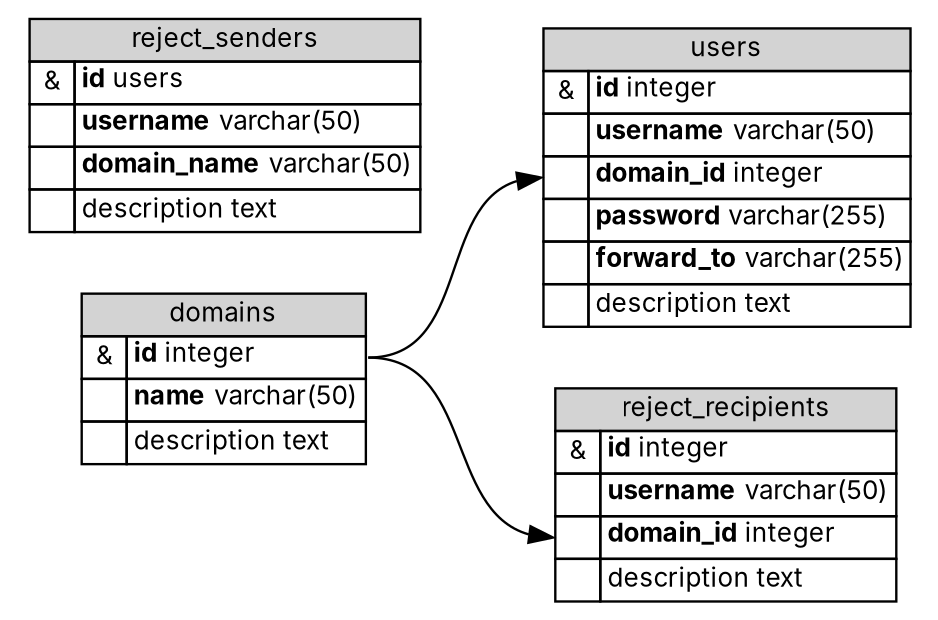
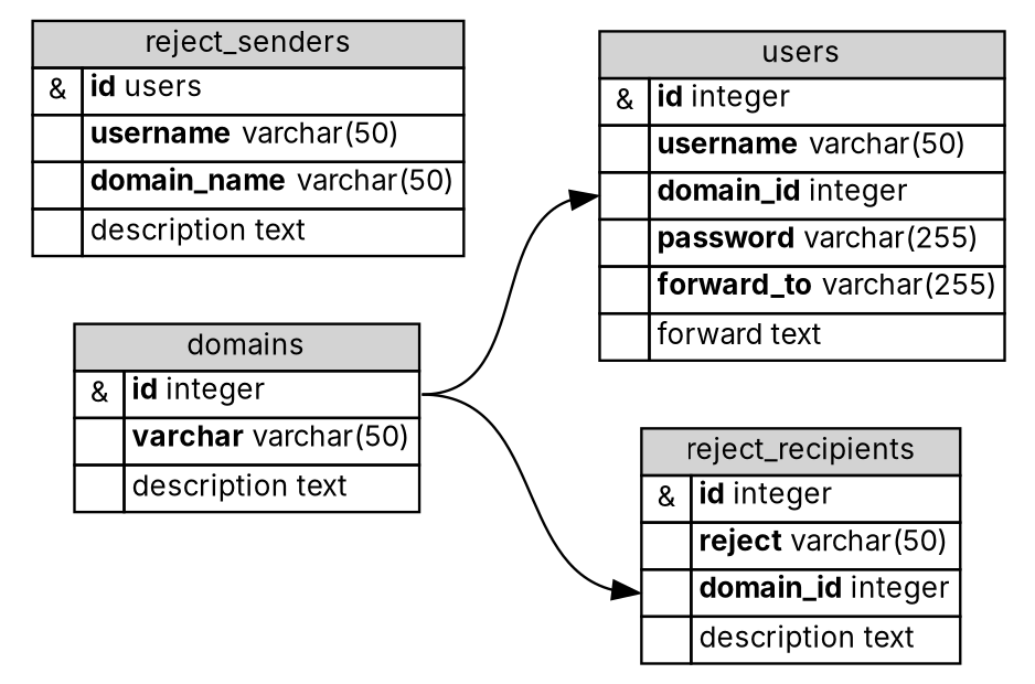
  digraph {
    fontname=Inter
    rankdir=LR
    splines=true
    node [fontname=Inter fontsize=11 shape=none]
    edge [fontname=Inter headport=domain_id tailport=id]
-   n1 [label=<<table border="0" cellborder="1" cellspacing="0">                 <tr><td bgcolor="lightgray" colspan="2">domains</td></tr>                 <tr>                     <td>&nbsp;&amp;&nbsp;</td>                     <td align="left" port="id"><b>id</b> integer</td>                 </tr>                 <tr>                     <td></td>                     <td align="left"><b>name</b> varchar(50)</td>                 </tr>                 <tr>                     <td></td>                     <td align="left">description text</td>                 </tr>             </table>>]
-   n2 [label=<<table border="0" cellborder="1" cellspacing="0">                 <tr><td bgcolor="lightgray" colspan="2">users</td></tr>                 <tr>                     <td>&nbsp;&amp;&nbsp;</td>                     <td align="left"><b>id</b> integer</td>                 </tr>                 <tr>                     <td></td>                     <td align="left"><b>username</b> varchar(50)</td>                 </tr>                 <tr>                     <td port="domain_id"></td>                     <td align="left"><b>domain_id</b> integer</td>                 </tr>                 <tr>                     <td></td>                     <td align="left"><b>password</b> varchar(255)</td>                 </tr>                 <tr>                     <td></td>                     <td align="left"><b>forward_to</b> varchar(255)</td>                 </tr>                 <tr>                     <td></td>                     <td align="left">description text</td>                 </tr>             </table>>]
-   n3 [label=<<table border="0" cellborder="1" cellspacing="0">                 <tr><td bgcolor="lightgray" colspan="2">reject_recipients</td></tr>                 <tr>                     <td>&nbsp;&amp;&nbsp;</td>                     <td align="left"><b>id</b> integer</td>                 </tr>                 <tr>                     <td></td>                     <td align="left"><b>username</b> varchar(50)</td>                 </tr>                 <tr>                     <td port="domain_id"></td>                     <td align="left"><b>domain_id</b> integer</td>                 </tr>                 <tr>                     <td></td>                     <td align="left">description text</td>                 </tr>             </table>>]
+   n1 [label=<<table border="0" cellborder="1" cellspacing="0">                 <tr><td bgcolor="lightgray" colspan="2">domains</td></tr>                 <tr>                     <td>&nbsp;&amp;&nbsp;</td>                     <td align="left" port="id"><b>id</b> integer</td>                 </tr>                 <tr>                     <td></td>                     <td align="left"><b>varchar</b> varchar(50)</td>                 </tr>                 <tr>                     <td></td>                     <td align="left">description text</td>                 </tr>             </table>>]
+   n2 [label=<<table border="0" cellborder="1" cellspacing="0">                 <tr><td bgcolor="lightgray" colspan="2">users</td></tr>                 <tr>                     <td>&nbsp;&amp;&nbsp;</td>                     <td align="left"><b>id</b> integer</td>                 </tr>                 <tr>                     <td></td>                     <td align="left"><b>username</b> varchar(50)</td>                 </tr>                 <tr>                     <td port="domain_id"></td>                     <td align="left"><b>domain_id</b> integer</td>                 </tr>                 <tr>                     <td></td>                     <td align="left"><b>password</b> varchar(255)</td>                 </tr>                 <tr>                     <td></td>                     <td align="left"><b>forward_to</b> varchar(255)</td>                 </tr>                 <tr>                     <td></td>                     <td align="left">forward text</td>                 </tr>             </table>>]
+   n3 [label=<<table border="0" cellborder="1" cellspacing="0">                 <tr><td bgcolor="lightgray" colspan="2">reject_recipients</td></tr>                 <tr>                     <td>&nbsp;&amp;&nbsp;</td>                     <td align="left"><b>id</b> integer</td>                 </tr>                 <tr>                     <td></td>                     <td align="left"><b>reject</b> varchar(50)</td>                 </tr>                 <tr>                     <td port="domain_id"></td>                     <td align="left"><b>domain_id</b> integer</td>                 </tr>                 <tr>                     <td></td>                     <td align="left">description text</td>                 </tr>             </table>>]
    n4 [label=<<table border="0" cellborder="1" cellspacing="0">                 <tr><td bgcolor="lightgray" colspan="2">reject_senders</td></tr>                 <tr>                     <td>&nbsp;&amp;&nbsp;</td>                     <td align="left"><b>id</b> users</td>                 </tr>                 <tr>                     <td></td>                     <td align="left"><b>username</b> varchar(50)</td>                 </tr>                 <tr>                     <td></td>                     <td align="left"><b>domain_name</b> varchar(50)</td>                 </tr>                 <tr>                     <td></td>                     <td align="left">description text</td>                 </tr>             </table>>]
    n1 -> n2
    n1 -> n3
  }
